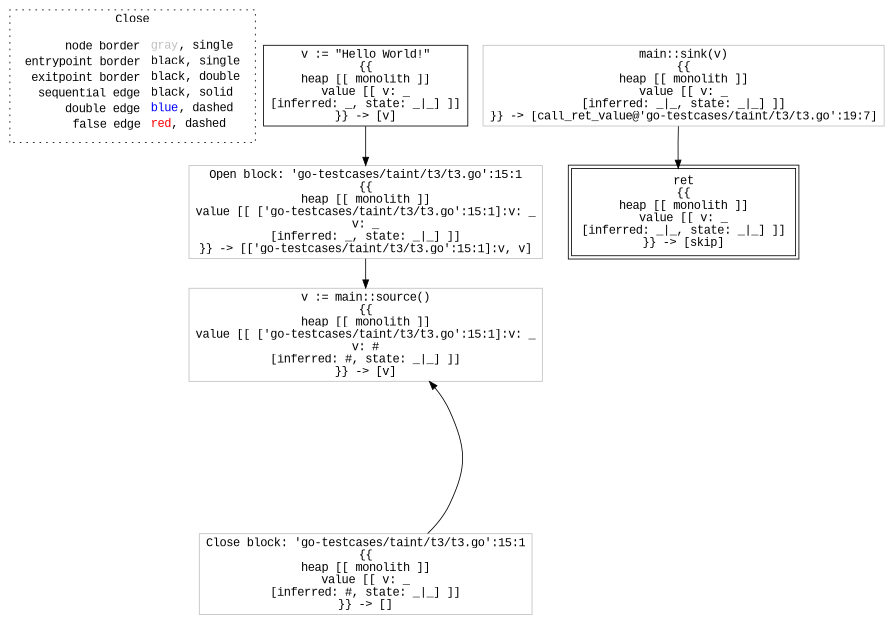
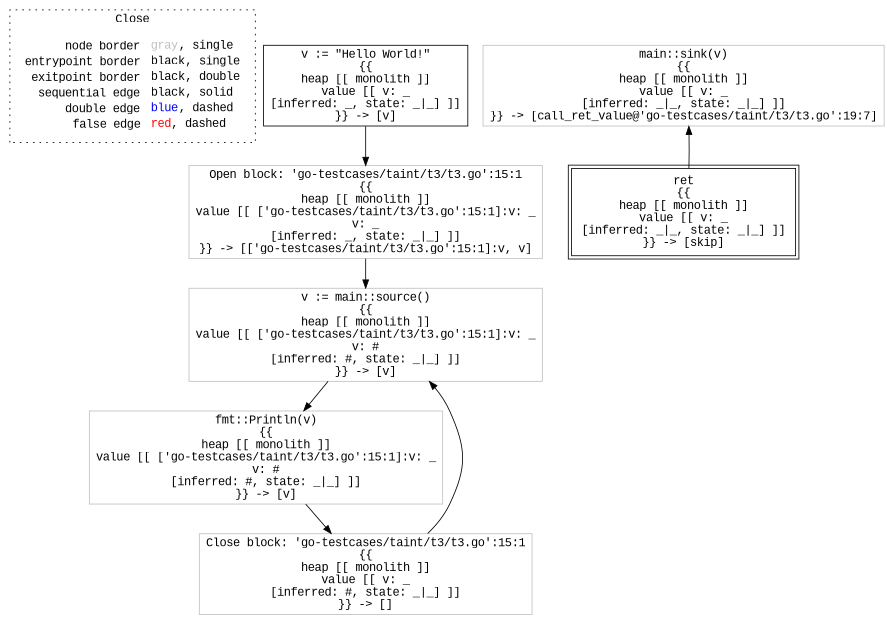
  digraph {
    fontname="Liberation Mono"
    node [fontname="Liberation Mono" shape=rect color=gray]
    edge [color=black fontname="Liberation Mono"]
    n1 [label=<<table border="0" cellpadding="2" cellspacing="0" cellborder="0"><tr><td align="right">node border&nbsp;</td><td align="left"><font color="gray">gray</font>, single</td></tr><tr><td align="right">entrypoint border&nbsp;</td><td align="left"><font color="black">black</font>, single</td></tr><tr><td align="right">exitpoint border&nbsp;</td><td align="left"><font color="black">black</font>, double</td></tr><tr><td align="right">sequential edge&nbsp;</td><td align="left"><font color="black">black</font>, solid</td></tr><tr><td align="right">double edge&nbsp;</td><td align="left"><font color="blue">blue</font>, dashed</td></tr><tr><td align="right">false edge&nbsp;</td><td align="left"><font color="red">red</font>, dashed</td></tr></table>> shape=plaintext color=""]
    n2 [color=black label=<v := &quot;Hello World!&quot;<BR/>{{<BR/>heap [[ monolith ]]<BR/>value [[ v: _<BR/>[inferred: _, state: _|_] ]]<BR/>}} -&gt; [v]>]
    n3 [label=<Open block: 'go-testcases/taint/t3/t3.go':15:1<BR/>{{<BR/>heap [[ monolith ]]<BR/>value [[ ['go-testcases/taint/t3/t3.go':15:1]:v: _<BR/>v: _<BR/>[inferred: _, state: _|_] ]]<BR/>}} -&gt; [['go-testcases/taint/t3/t3.go':15:1]:v, v]>]
    n4 [label=<v := main::source()<BR/>{{<BR/>heap [[ monolith ]]<BR/>value [[ ['go-testcases/taint/t3/t3.go':15:1]:v: _<BR/>v: #<BR/>[inferred: #, state: _|_] ]]<BR/>}} -&gt; [v]>]
+   n5 [label=<fmt::Println(v)<BR/>{{<BR/>heap [[ monolith ]]<BR/>value [[ ['go-testcases/taint/t3/t3.go':15:1]:v: _<BR/>v: #<BR/>[inferred: #, state: _|_] ]]<BR/>}} -&gt; [v]>]
    n6 [label=<Close block: 'go-testcases/taint/t3/t3.go':15:1<BR/>{{<BR/>heap [[ monolith ]]<BR/>value [[ v: _<BR/>[inferred: #, state: _|_] ]]<BR/>}} -&gt; []>]
    n7 [label=<main::sink(v)<BR/>{{<BR/>heap [[ monolith ]]<BR/>value [[ v: _<BR/>[inferred: _|_, state: _|_] ]]<BR/>}} -&gt; [call_ret_value@'go-testcases/taint/t3/t3.go':19:7]>]
    n8 [color=black label=<ret<BR/>{{<BR/>heap [[ monolith ]]<BR/>value [[ v: _<BR/>[inferred: _|_, state: _|_] ]]<BR/>}} -&gt; [skip]> peripheries=2]
    subgraph cluster_1 {
      label=Close
      style=dotted
      n1
    }
    n2 -> n3
    n3 -> n4
+   n4 -> n5
+   n5 -> n6
    n6 -> n4
-   n7 -> n8
+   n8 -> n7
  }
